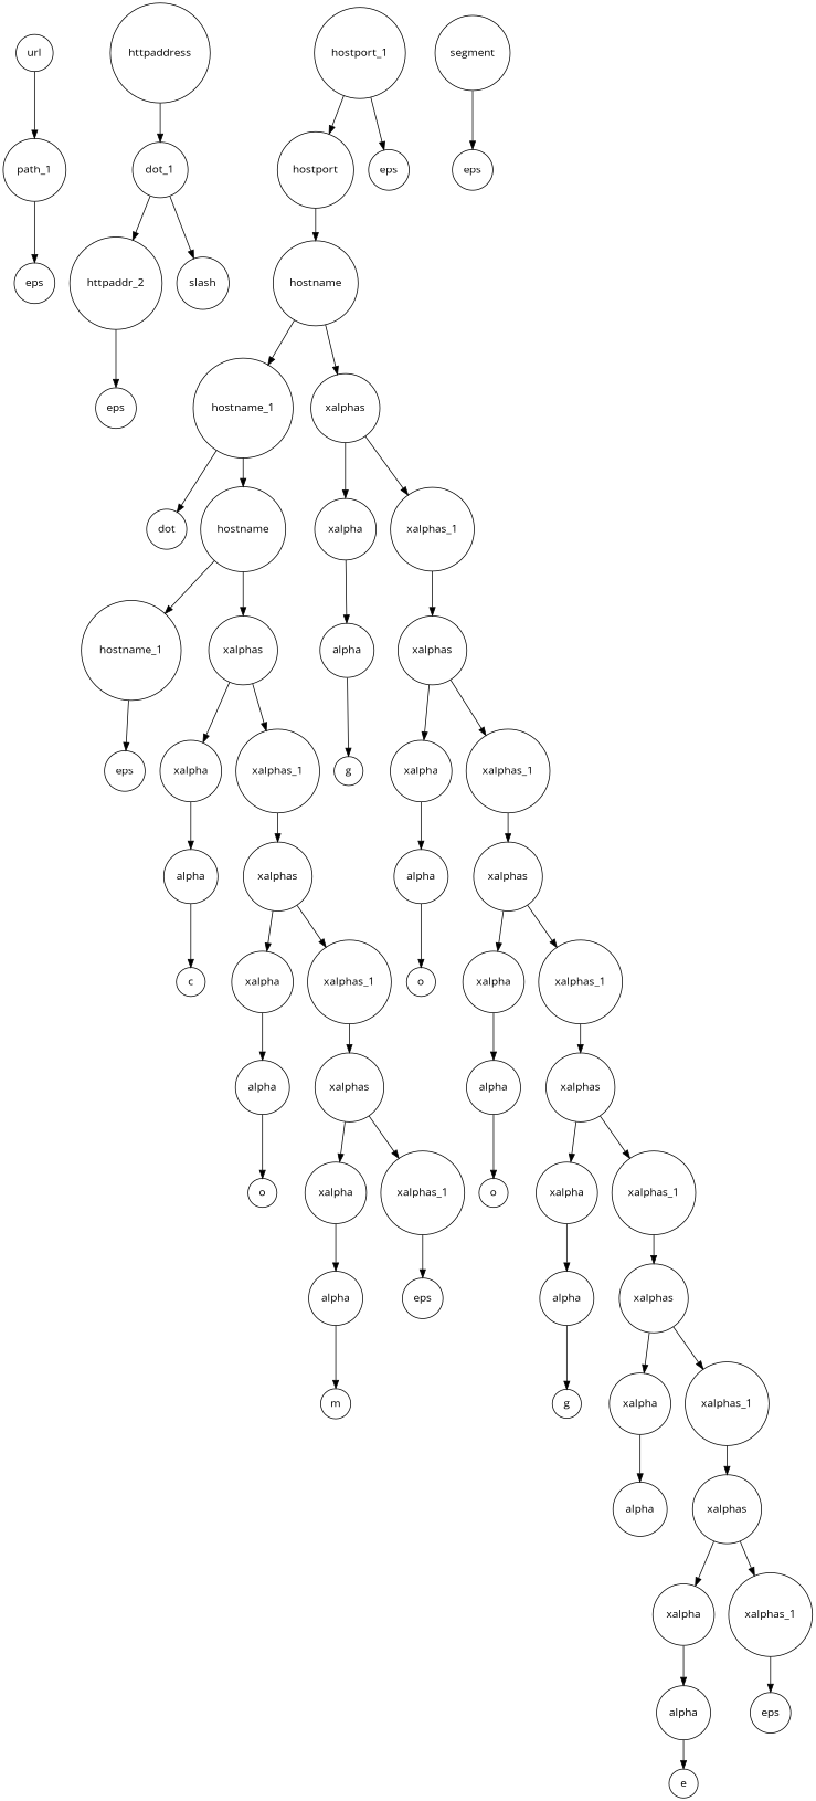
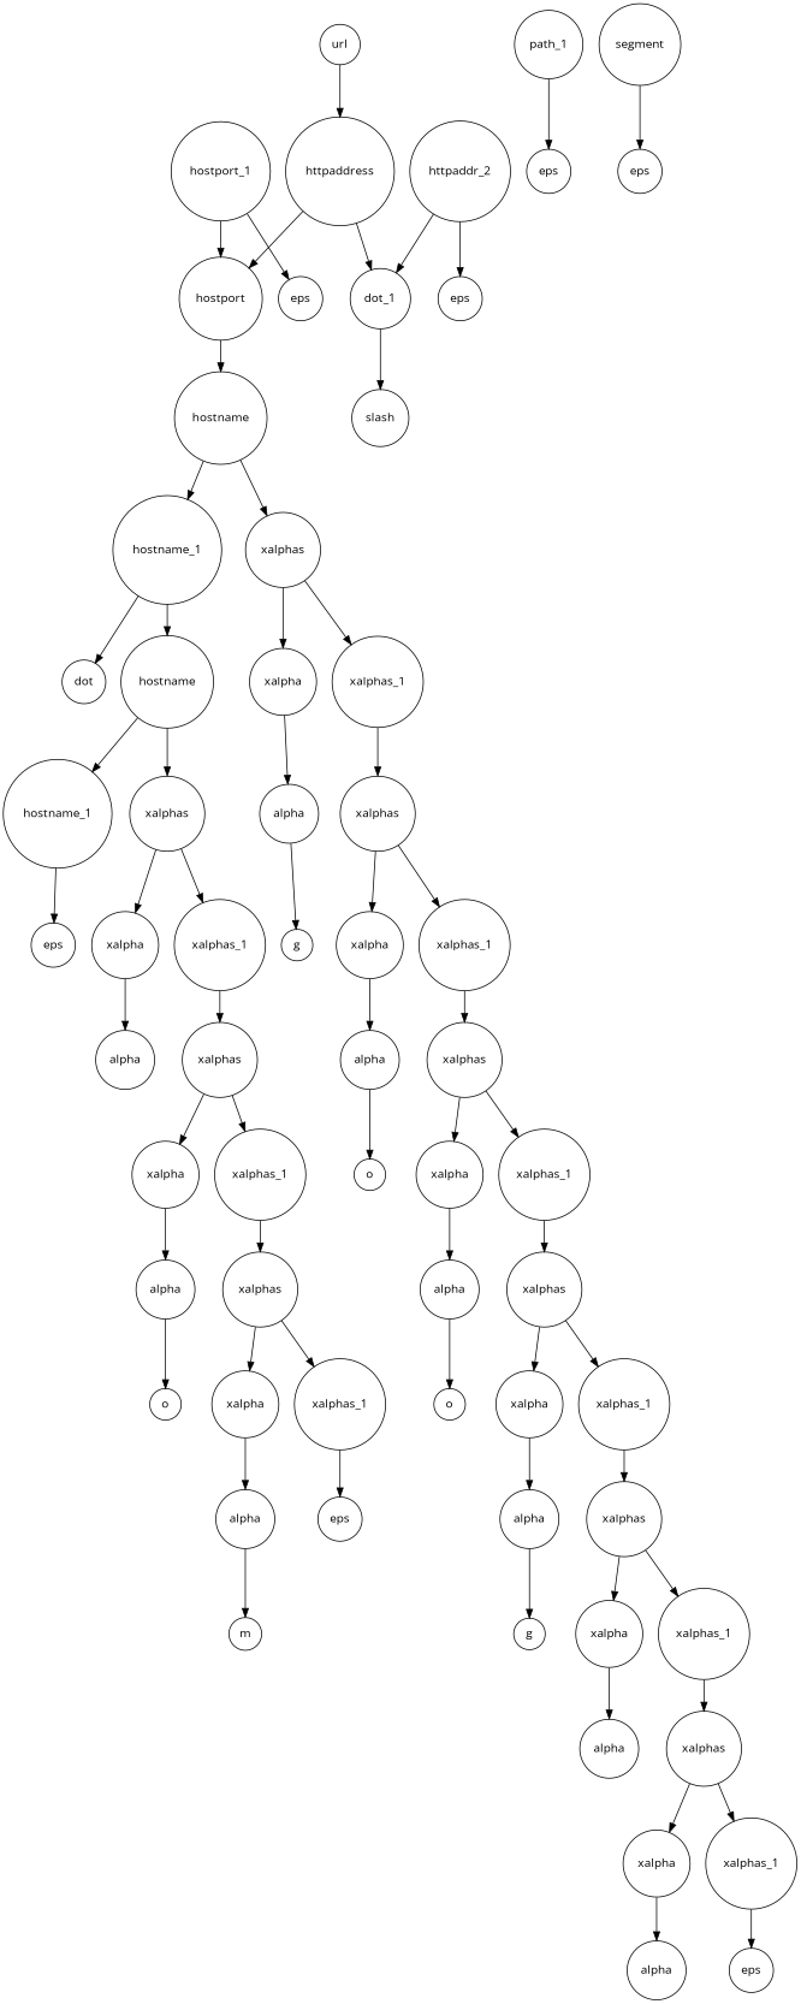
  digraph {
    fontname="Open Sans"
    node [fontname="Open Sans" ordering=out shape=circle]
    edge [fontname="Open Sans"]
    n1 [label=url]
    n2 [label=httpaddress]
    n3 [label=hostport]
    n4 [label=dot_1]
    n5 [label=hostname]
    n6 [label=httpaddr_2]
    n7 [label=slash]
    n8 [label=hostname_1]
    n9 [label=xalphas]
    n10 [label=hostport_1]
    n11 [label=eps]
    n12 [label=eps]
    n13 [label=dot]
    n14 [label=hostname]
    n15 [label=xalpha]
    n16 [label=xalphas_1]
    n17 [label=path_1]
    n18 [label=eps]
    n19 [label=segment]
    n20 [label=eps]
    n21 [label=hostname_1]
    n22 [label=xalphas]
    n23 [label=alpha]
    n24 [label=xalphas]
    n25 [label=eps]
    n26 [label=xalpha]
    n27 [label=xalphas_1]
    n28 [label=g]
    n29 [label=xalpha]
    n30 [label=xalphas_1]
    n31 [label=alpha]
    n32 [label=xalphas]
    n33 [label=alpha]
    n34 [label=xalphas]
-   n35 [label=c]
    n36 [label=xalpha]
    n37 [label=xalphas_1]
    n38 [label=o]
    n39 [label=xalpha]
    n40 [label=xalphas_1]
    n41 [label=alpha]
    n42 [label=xalphas]
    n43 [label=alpha]
    n44 [label=xalphas]
    n45 [label=o]
    n46 [label=xalpha]
    n47 [label=xalphas_1]
    n48 [label=o]
    n49 [label=xalpha]
    n50 [label=xalphas_1]
    n51 [label=alpha]
    n52 [label=eps]
    n53 [label=alpha]
    n54 [label=xalphas]
    n55 [label=m]
    n56 [label=g]
    n57 [label=xalpha]
    n58 [label=xalphas_1]
    n59 [label=alpha]
    n60 [label=xalphas]
    n61 [label=xalpha]
    n62 [label=xalphas_1]
    n63 [label=alpha]
    n64 [label=eps]
-   n65 [label=e]
-   n1 -> n17
+   n1 -> n2
+   n2 -> n3
    n2 -> n4
    n3 -> n5
-   n4 -> n6
+   n6 -> n4
    n4 -> n7
    n5 -> n8
    n5 -> n9
    n6 -> n12
    n8 -> n13
    n8 -> n14
    n9 -> n15
    n9 -> n16
    n10 -> n3
    n10 -> n11
    n14 -> n21
    n14 -> n22
    n15 -> n23
    n16 -> n24
    n17 -> n18
    n19 -> n20
    n21 -> n25
    n22 -> n26
    n22 -> n27
    n23 -> n28
    n24 -> n29
    n24 -> n30
    n26 -> n31
    n27 -> n32
    n29 -> n33
    n30 -> n34
-   n31 -> n35
    n32 -> n36
    n32 -> n37
    n33 -> n38
    n34 -> n39
    n34 -> n40
    n36 -> n41
    n37 -> n42
    n39 -> n43
    n40 -> n44
    n41 -> n45
    n42 -> n46
    n42 -> n47
    n43 -> n48
    n44 -> n49
    n44 -> n50
    n46 -> n51
    n47 -> n52
    n49 -> n53
    n50 -> n54
    n51 -> n55
    n53 -> n56
    n54 -> n57
    n54 -> n58
    n57 -> n59
    n58 -> n60
    n60 -> n61
    n60 -> n62
    n61 -> n63
    n62 -> n64
-   n63 -> n65
  }
